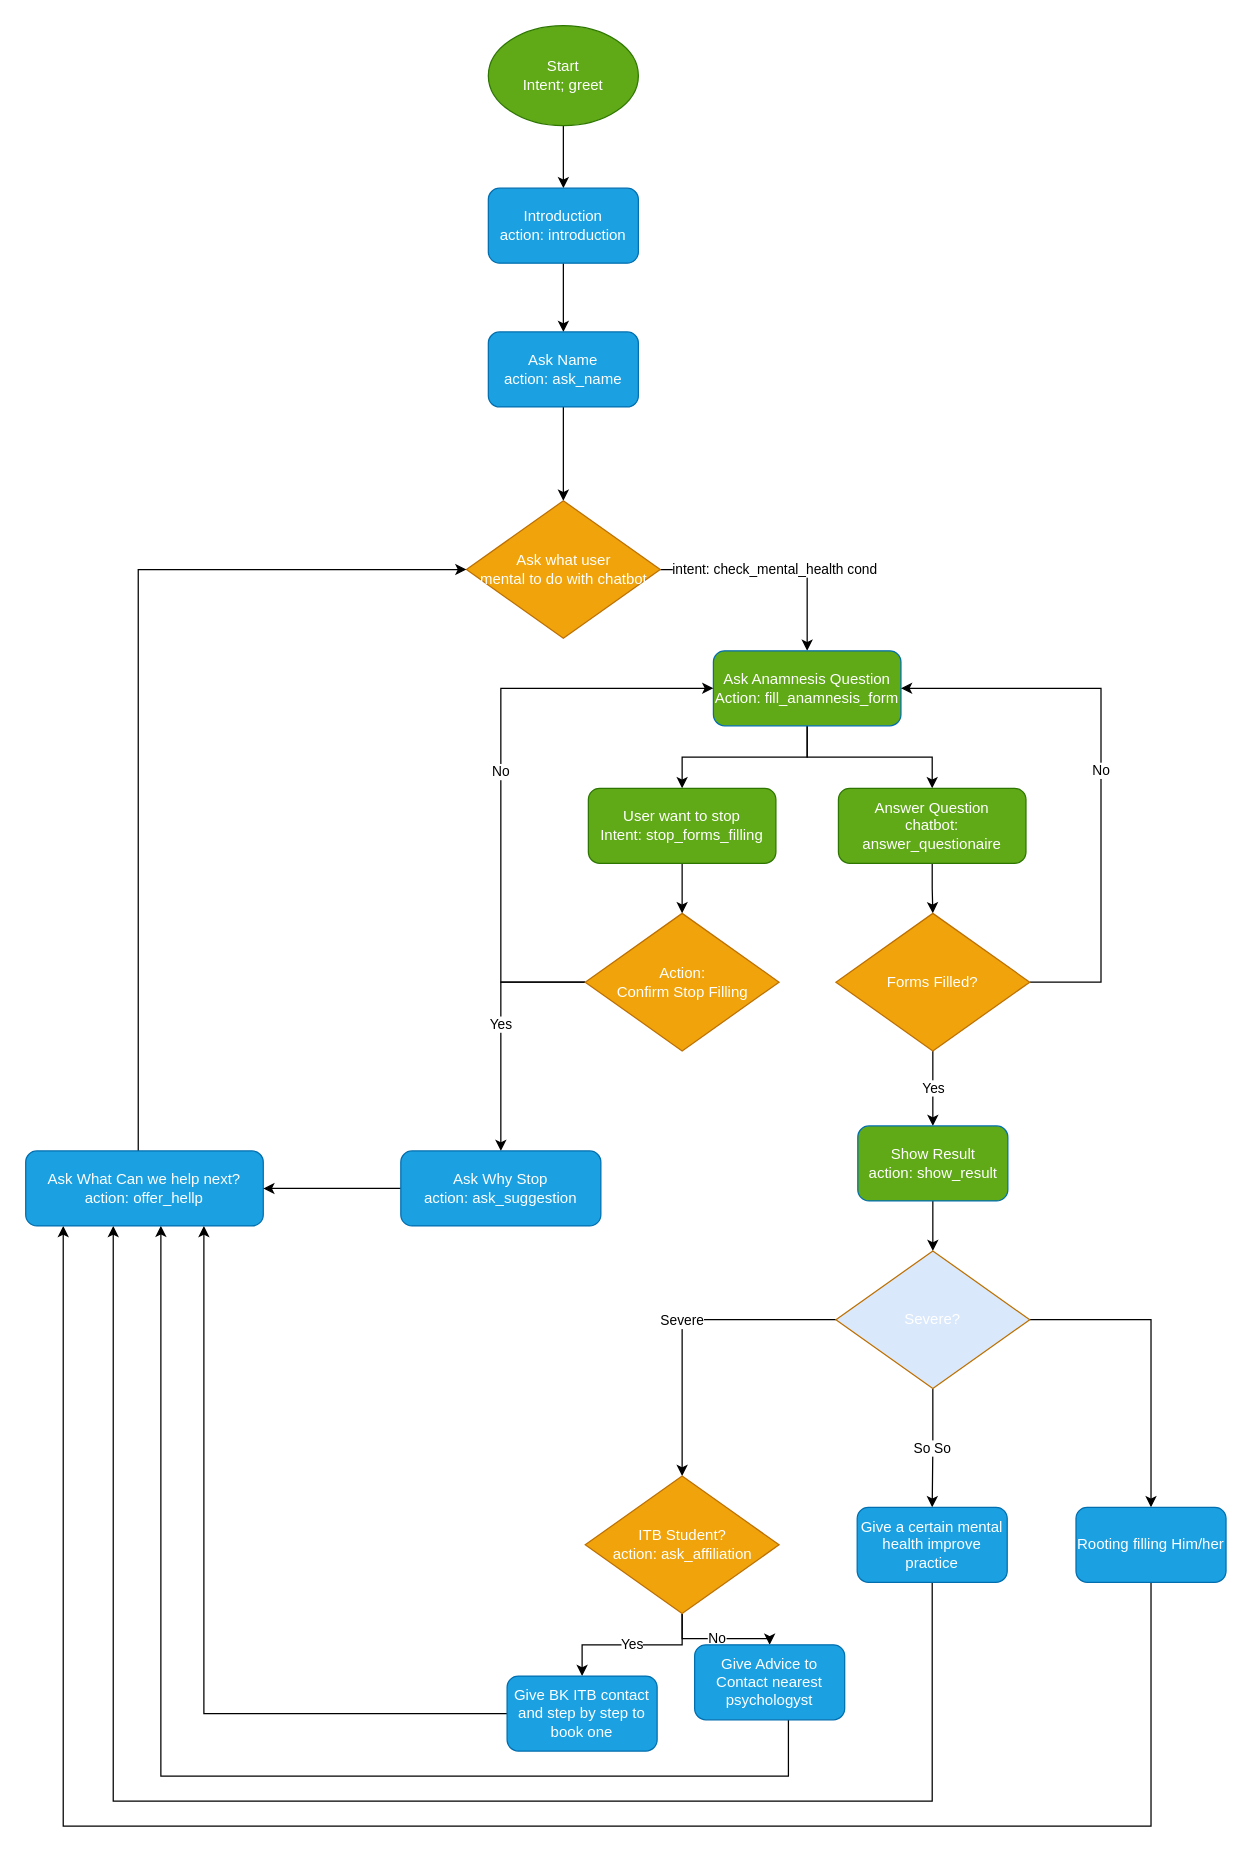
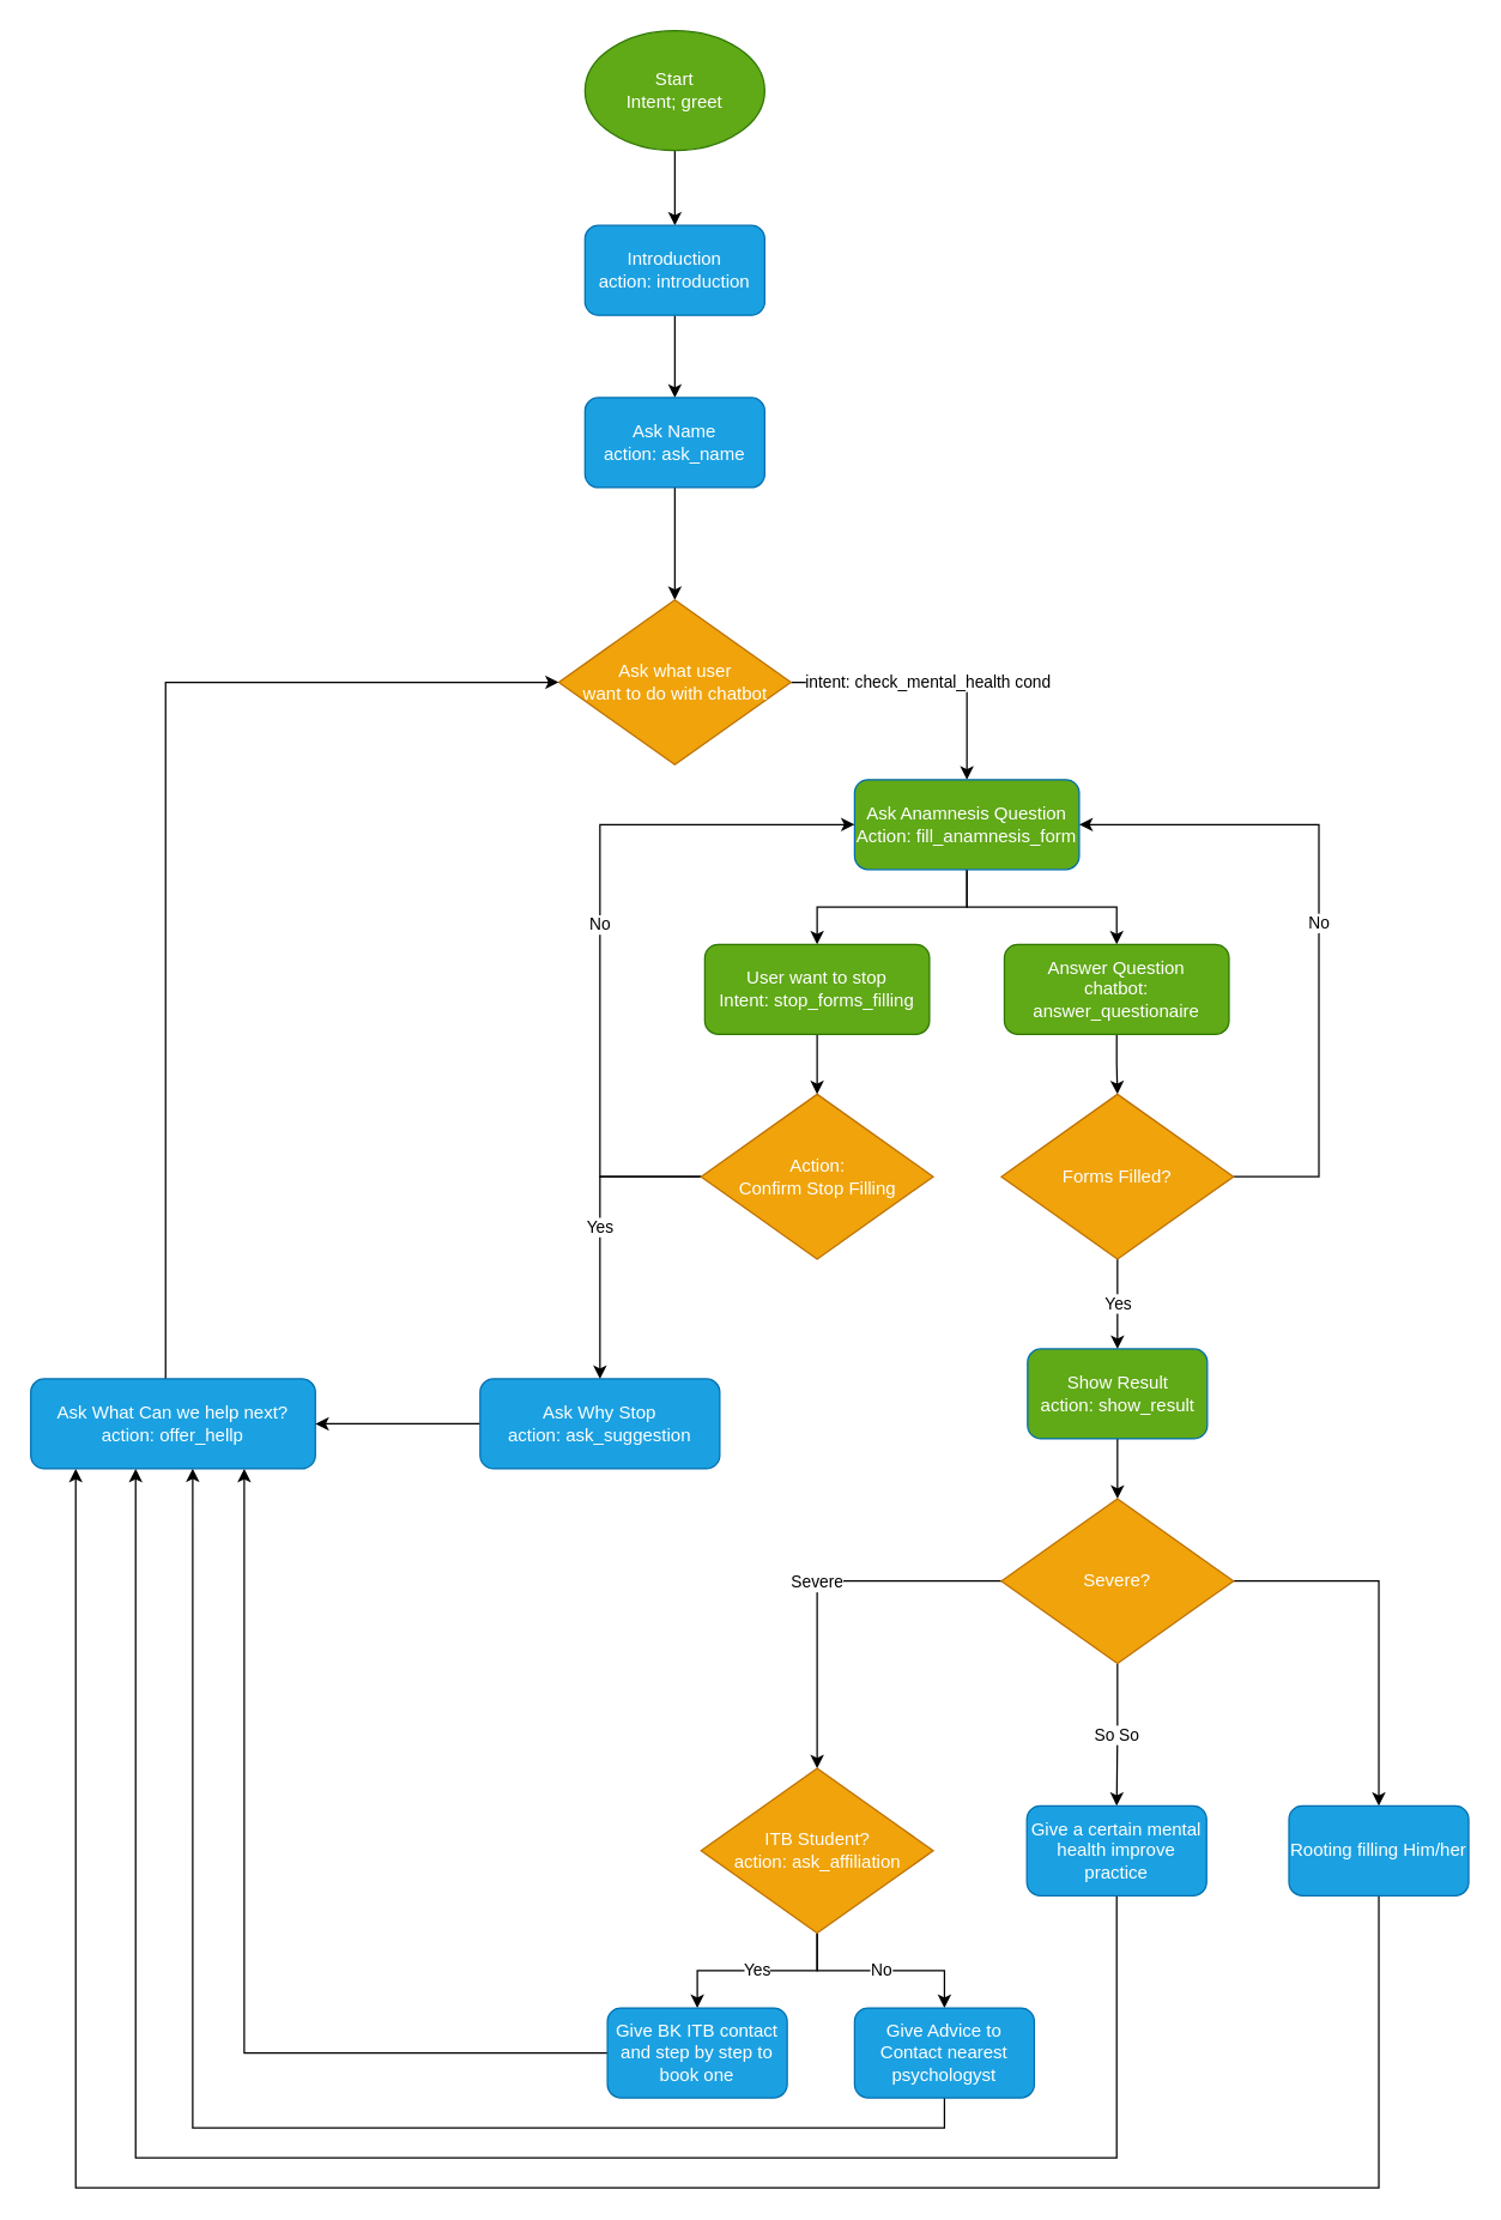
  <mxCell id="0" />
  <mxCell id="1" parent="0" />
  <mxCell id="2" style="edgeStyle=orthogonalEdgeStyle;rounded=0;orthogonalLoop=1;jettySize=auto;html=1;entryX=0.5;entryY=0;entryDx=0;entryDy=0;" parent="1" source="3" target="6" edge="1"><mxGeometry relative="1" as="geometry" /></mxCell>
  <mxCell id="3" value="Start&lt;br&gt;Intent; greet" style="ellipse;whiteSpace=wrap;html=1;fillColor=#60a917;strokeColor=#2D7600;fontColor=#ffffff;" parent="1" vertex="1"><mxGeometry x="390" y="20" width="120" height="80" as="geometry" /></mxCell>
  <mxCell id="4" style="edgeStyle=orthogonalEdgeStyle;rounded=0;orthogonalLoop=1;jettySize=auto;html=1;entryX=0.5;entryY=0;entryDx=0;entryDy=0;exitX=0.5;exitY=1;exitDx=0;exitDy=0;" parent="1" source="43" target="8" edge="1"><mxGeometry relative="1" as="geometry" /></mxCell>
  <mxCell id="5" style="edgeStyle=orthogonalEdgeStyle;rounded=0;orthogonalLoop=1;jettySize=auto;html=1;entryX=0.5;entryY=0;entryDx=0;entryDy=0;" parent="1" source="6" target="43" edge="1"><mxGeometry relative="1" as="geometry" /></mxCell>
  <mxCell id="6" value="Introduction&lt;br&gt;action: introduction" style="rounded=1;whiteSpace=wrap;html=1;fillColor=#1ba1e2;strokeColor=#006EAF;fontColor=#ffffff;" parent="1" vertex="1"><mxGeometry x="390" y="150" width="120" height="60" as="geometry" /></mxCell>
  <mxCell id="7" value="intent: check_mental_health cond" style="edgeStyle=orthogonalEdgeStyle;rounded=0;orthogonalLoop=1;jettySize=auto;html=1;entryX=0.5;entryY=0;entryDx=0;entryDy=0;" parent="1" source="8" target="11" edge="1"><mxGeometry relative="1" as="geometry"><mxPoint x="640" y="530" as="targetPoint" /></mxGeometry></mxCell>
- <mxCell id="8" value="Ask what user &lt;br&gt;mental to do with chatbot" style="rhombus;whiteSpace=wrap;html=1;fillColor=#f0a30a;strokeColor=#BD7000;fontColor=#ffffff;" parent="1" vertex="1"><mxGeometry x="372.5" y="400" width="155" height="110" as="geometry" /></mxCell>
+ <mxCell id="8" value="Ask what user &lt;br&gt;want to do with chatbot" style="rhombus;whiteSpace=wrap;html=1;fillColor=#f0a30a;strokeColor=#BD7000;fontColor=#ffffff;" parent="1" vertex="1"><mxGeometry x="372.5" y="400" width="155" height="110" as="geometry" /></mxCell>
  <mxCell id="9" style="edgeStyle=orthogonalEdgeStyle;rounded=0;orthogonalLoop=1;jettySize=auto;html=1;" parent="1" source="11" target="13" edge="1"><mxGeometry relative="1" as="geometry" /></mxCell>
  <mxCell id="10" style="edgeStyle=orthogonalEdgeStyle;rounded=0;orthogonalLoop=1;jettySize=auto;html=1;entryX=0.5;entryY=0;entryDx=0;entryDy=0;" parent="1" source="11" target="21" edge="1"><mxGeometry relative="1" as="geometry" /></mxCell>
  <mxCell id="11" value="Ask Anamnesis Question&lt;br&gt;Action: fill_anamnesis_form" style="rounded=1;whiteSpace=wrap;html=1;fillColor=#60a917;strokeColor=#006EAF;fontColor=#ffffff;" parent="1" vertex="1"><mxGeometry x="570" y="520" width="150" height="60" as="geometry" /></mxCell>
  <mxCell id="12" style="edgeStyle=orthogonalEdgeStyle;rounded=0;orthogonalLoop=1;jettySize=auto;html=1;" parent="1" source="13" target="16" edge="1"><mxGeometry relative="1" as="geometry" /></mxCell>
  <mxCell id="13" value="Answer Question&lt;br&gt;chatbot: answer_questionaire" style="rounded=1;whiteSpace=wrap;html=1;fillColor=#60a917;strokeColor=#2D7600;fontColor=#ffffff;" parent="1" vertex="1"><mxGeometry x="670" y="630" width="150" height="60" as="geometry" /></mxCell>
  <mxCell id="14" value="No" style="edgeStyle=orthogonalEdgeStyle;rounded=0;orthogonalLoop=1;jettySize=auto;html=1;entryX=1;entryY=0.5;entryDx=0;entryDy=0;exitX=1;exitY=0.5;exitDx=0;exitDy=0;" parent="1" source="16" target="11" edge="1"><mxGeometry relative="1" as="geometry"><mxPoint x="820" y="620" as="targetPoint" /><Array as="points"><mxPoint x="880" y="785" /><mxPoint x="880" y="550" /></Array></mxGeometry></mxCell>
  <mxCell id="15" value="Yes" style="edgeStyle=orthogonalEdgeStyle;rounded=0;orthogonalLoop=1;jettySize=auto;html=1;entryX=0.5;entryY=0;entryDx=0;entryDy=0;" parent="1" source="16" target="23" edge="1"><mxGeometry relative="1" as="geometry" /></mxCell>
  <mxCell id="16" value="Forms Filled?" style="rhombus;whiteSpace=wrap;html=1;fillColor=#f0a30a;strokeColor=#BD7000;fontColor=#ffffff;" parent="1" vertex="1"><mxGeometry x="668" y="730" width="155" height="110" as="geometry" /></mxCell>
  <mxCell id="17" value="No" style="edgeStyle=orthogonalEdgeStyle;rounded=0;orthogonalLoop=1;jettySize=auto;html=1;entryX=0;entryY=0.5;entryDx=0;entryDy=0;" parent="1" source="19" target="11" edge="1"><mxGeometry relative="1" as="geometry"><Array as="points"><mxPoint x="400" y="785" /><mxPoint x="400" y="550" /></Array></mxGeometry></mxCell>
  <mxCell id="18" value="Yes" style="edgeStyle=orthogonalEdgeStyle;rounded=0;orthogonalLoop=1;jettySize=auto;html=1;entryX=0.5;entryY=0;entryDx=0;entryDy=0;" parent="1" source="19" target="42" edge="1"><mxGeometry relative="1" as="geometry"><mxPoint x="480" y="940" as="targetPoint" /><Array as="points"><mxPoint x="400" y="785" /></Array></mxGeometry></mxCell>
  <mxCell id="19" value="Action:&lt;br&gt;Confirm Stop Filling" style="rhombus;whiteSpace=wrap;html=1;fillColor=#f0a30a;strokeColor=#BD7000;fontColor=#ffffff;" parent="1" vertex="1"><mxGeometry x="467.5" y="730" width="155" height="110" as="geometry" /></mxCell>
  <mxCell id="20" style="edgeStyle=orthogonalEdgeStyle;rounded=0;orthogonalLoop=1;jettySize=auto;html=1;entryX=0.5;entryY=0;entryDx=0;entryDy=0;" parent="1" source="21" target="19" edge="1"><mxGeometry relative="1" as="geometry" /></mxCell>
  <mxCell id="21" value="User want to stop&lt;br&gt;Intent: stop_forms_filling" style="rounded=1;whiteSpace=wrap;html=1;fillColor=#60a917;strokeColor=#2D7600;fontColor=#ffffff;" parent="1" vertex="1"><mxGeometry x="470" y="630" width="150" height="60" as="geometry" /></mxCell>
  <mxCell id="22" style="edgeStyle=orthogonalEdgeStyle;rounded=0;orthogonalLoop=1;jettySize=auto;html=1;entryX=0.5;entryY=0;entryDx=0;entryDy=0;" parent="1" source="23" target="27" edge="1"><mxGeometry relative="1" as="geometry" /></mxCell>
  <mxCell id="23" value="Show Result&lt;br&gt;action: show_result" style="rounded=1;whiteSpace=wrap;html=1;fillColor=#60a917;strokeColor=#006EAF;fontColor=#ffffff;" parent="1" vertex="1"><mxGeometry x="685.5" y="900" width="120" height="60" as="geometry" /></mxCell>
  <mxCell id="24" value="Severe" style="edgeStyle=orthogonalEdgeStyle;rounded=0;orthogonalLoop=1;jettySize=auto;html=1;entryX=0.5;entryY=0;entryDx=0;entryDy=0;" parent="1" source="27" target="30" edge="1"><mxGeometry relative="1" as="geometry" /></mxCell>
  <mxCell id="25" value="So So" style="edgeStyle=orthogonalEdgeStyle;rounded=0;orthogonalLoop=1;jettySize=auto;html=1;entryX=0.5;entryY=0;entryDx=0;entryDy=0;" parent="1" source="27" target="34" edge="1"><mxGeometry relative="1" as="geometry" /></mxCell>
  <mxCell id="26" style="edgeStyle=orthogonalEdgeStyle;rounded=0;orthogonalLoop=1;jettySize=auto;html=1;entryX=0.5;entryY=0;entryDx=0;entryDy=0;" parent="1" source="27" target="38" edge="1"><mxGeometry relative="1" as="geometry"><mxPoint x="930" y="1200" as="targetPoint" /></mxGeometry></mxCell>
- <mxCell id="27" value="Severe?" style="rhombus;whiteSpace=wrap;html=1;fillColor=#dae8fc;strokeColor=#BD7000;fontColor=#ffffff;" parent="1" vertex="1"><mxGeometry x="668" y="1000" width="155" height="110" as="geometry" /></mxCell>
+ <mxCell id="27" value="Severe?" style="rhombus;whiteSpace=wrap;html=1;fillColor=#f0a30a;strokeColor=#BD7000;fontColor=#ffffff;" parent="1" vertex="1"><mxGeometry x="668" y="1000" width="155" height="110" as="geometry" /></mxCell>
  <mxCell id="28" value="Yes" style="edgeStyle=orthogonalEdgeStyle;rounded=0;orthogonalLoop=1;jettySize=auto;html=1;entryX=0.5;entryY=0;entryDx=0;entryDy=0;" parent="1" source="30" target="32" edge="1"><mxGeometry relative="1" as="geometry" /></mxCell>
  <mxCell id="29" value="No" style="edgeStyle=orthogonalEdgeStyle;rounded=0;orthogonalLoop=1;jettySize=auto;html=1;" parent="1" source="30" target="36" edge="1"><mxGeometry relative="1" as="geometry" /></mxCell>
  <mxCell id="30" value="ITB Student?&lt;br&gt;action: ask_affiliation" style="rhombus;whiteSpace=wrap;html=1;fillColor=#f0a30a;strokeColor=#BD7000;fontColor=#ffffff;" parent="1" vertex="1"><mxGeometry x="467.5" y="1180" width="155" height="110" as="geometry" /></mxCell>
  <mxCell id="31" style="edgeStyle=orthogonalEdgeStyle;rounded=0;orthogonalLoop=1;jettySize=auto;html=1;entryX=0.75;entryY=1;entryDx=0;entryDy=0;" parent="1" source="32" target="40" edge="1"><mxGeometry relative="1" as="geometry" /></mxCell>
  <mxCell id="32" value="Give BK ITB contact and step by step to book one" style="rounded=1;whiteSpace=wrap;html=1;fillColor=#1ba1e2;strokeColor=#006EAF;fontColor=#ffffff;" parent="1" vertex="1"><mxGeometry x="405" y="1340" width="120" height="60" as="geometry" /></mxCell>
  <mxCell id="33" style="edgeStyle=orthogonalEdgeStyle;rounded=0;orthogonalLoop=1;jettySize=auto;html=1;" parent="1" source="34" target="40" edge="1"><mxGeometry relative="1" as="geometry"><Array as="points"><mxPoint x="745" y="1440" /><mxPoint x="90" y="1440" /></Array></mxGeometry></mxCell>
  <mxCell id="34" value="Give a certain mental health improve practice" style="rounded=1;whiteSpace=wrap;html=1;fillColor=#1ba1e2;strokeColor=#006EAF;fontColor=#ffffff;" parent="1" vertex="1"><mxGeometry x="685" y="1205" width="120" height="60" as="geometry" /></mxCell>
  <mxCell id="35" style="edgeStyle=orthogonalEdgeStyle;rounded=0;orthogonalLoop=1;jettySize=auto;html=1;entryX=0.569;entryY=0.998;entryDx=0;entryDy=0;entryPerimeter=0;" parent="1" source="36" target="40" edge="1"><mxGeometry relative="1" as="geometry"><Array as="points"><mxPoint x="630" y="1420" /><mxPoint x="128" y="1420" /></Array></mxGeometry></mxCell>
- <mxCell id="36" value="Give Advice to Contact nearest psychologyst" style="rounded=1;whiteSpace=wrap;html=1;fillColor=#1ba1e2;strokeColor=#006EAF;fontColor=#ffffff;" parent="1" vertex="1"><mxGeometry x="555" y="1315" width="120" height="60" as="geometry" /></mxCell>
+ <mxCell id="36" value="Give Advice to Contact nearest psychologyst" style="rounded=1;whiteSpace=wrap;html=1;fillColor=#1ba1e2;strokeColor=#006EAF;fontColor=#ffffff;" parent="1" vertex="1"><mxGeometry x="570" y="1340" width="120" height="60" as="geometry" /></mxCell>
  <mxCell id="37" style="edgeStyle=orthogonalEdgeStyle;rounded=0;orthogonalLoop=1;jettySize=auto;html=1;" parent="1" source="38" target="40" edge="1"><mxGeometry relative="1" as="geometry"><Array as="points"><mxPoint x="920" y="1460" /><mxPoint x="50" y="1460" /></Array></mxGeometry></mxCell>
  <mxCell id="38" value="Rooting filling Him/her" style="rounded=1;whiteSpace=wrap;html=1;fillColor=#1ba1e2;strokeColor=#006EAF;fontColor=#ffffff;" parent="1" vertex="1"><mxGeometry x="860" y="1205" width="120" height="60" as="geometry" /></mxCell>
  <mxCell id="39" style="edgeStyle=orthogonalEdgeStyle;rounded=0;orthogonalLoop=1;jettySize=auto;html=1;entryX=0;entryY=0.5;entryDx=0;entryDy=0;" parent="1" source="40" target="8" edge="1"><mxGeometry relative="1" as="geometry"><Array as="points"><mxPoint x="110" y="455" /></Array></mxGeometry></mxCell>
  <mxCell id="40" value="Ask What Can we help next?&lt;br&gt;action: offer_hellp" style="rounded=1;whiteSpace=wrap;html=1;fillColor=#1ba1e2;strokeColor=#006EAF;fontColor=#ffffff;" parent="1" vertex="1"><mxGeometry x="20" y="920" width="190" height="60" as="geometry" /></mxCell>
  <mxCell id="41" style="edgeStyle=orthogonalEdgeStyle;rounded=0;orthogonalLoop=1;jettySize=auto;html=1;entryX=1;entryY=0.5;entryDx=0;entryDy=0;" parent="1" source="42" target="40" edge="1"><mxGeometry relative="1" as="geometry" /></mxCell>
  <mxCell id="42" value="Ask Why Stop&lt;br&gt;action: ask_suggestion" style="rounded=1;whiteSpace=wrap;html=1;fillColor=#1ba1e2;strokeColor=#006EAF;fontColor=#ffffff;" parent="1" vertex="1"><mxGeometry y="920" width="160" height="60" as="geometry" x="320" /></mxCell>
  <mxCell id="43" value="Ask Name&lt;br&gt;action: ask_name" style="rounded=1;whiteSpace=wrap;html=1;fillColor=#1ba1e2;strokeColor=#006EAF;fontColor=#ffffff;" parent="1" vertex="1"><mxGeometry x="390" y="265" width="120" height="60" as="geometry" /></mxCell>
